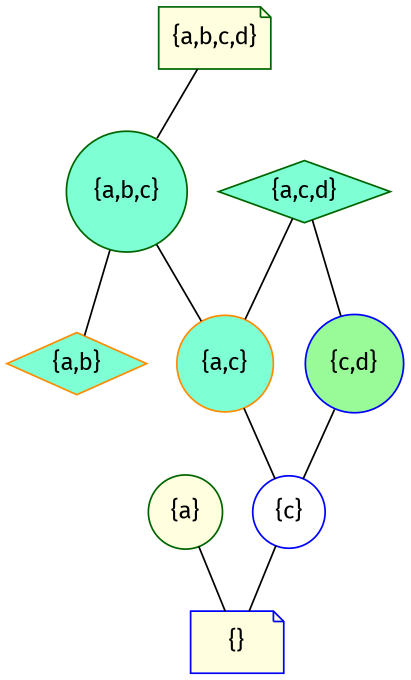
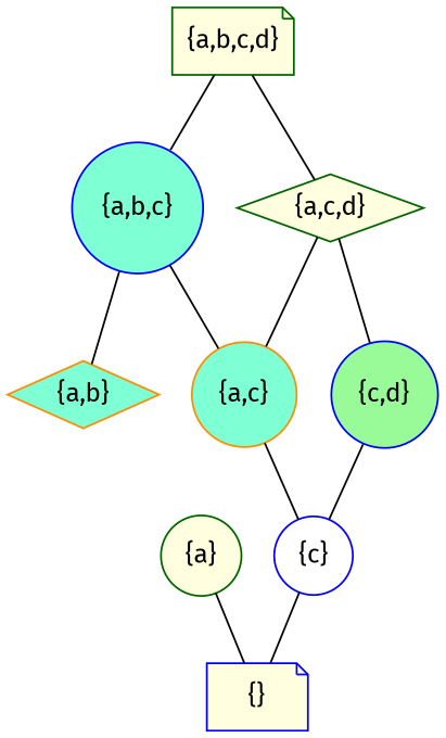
  graph {
    fontname="Fira Sans"
    rankdir=BT
    node [color=blue fillcolor=lightyellow fontname="Fira Sans" shape=circle style=filled]
    edge [fontname="Fira Sans"]
    "{}" [shape=note]
    "{a}" [color=darkgreen]
    "{c}" [fillcolor=white]
    "{a,c}" [color=darkorange fillcolor=aquamarine]
    "{c,d}" [fillcolor=palegreen]
    "{a,b}" [color=darkorange fillcolor=aquamarine shape=diamond]
-   "{a,b,c}" [color=darkgreen fillcolor=aquamarine]
-   "{a,c,d}" [color=darkgreen fillcolor=aquamarine shape=diamond]
+   "{a,b,c}" [fillcolor=aquamarine]
+   "{a,c,d}" [color=darkgreen shape=diamond]
    "{a,b,c,d}" [color=darkgreen shape=note]
    "{}" -- "{a}"
    "{}" -- "{c}"
    "{c}" -- "{a,c}"
    "{c}" -- "{c,d}"
    "{a,c}" -- "{a,b,c}"
    "{a,c}" -- "{a,c,d}"
    "{c,d}" -- "{a,c,d}"
    "{a,b}" -- "{a,b,c}"
    "{a,b,c}" -- "{a,b,c,d}"
+   "{a,c,d}" -- "{a,b,c,d}"
  }
